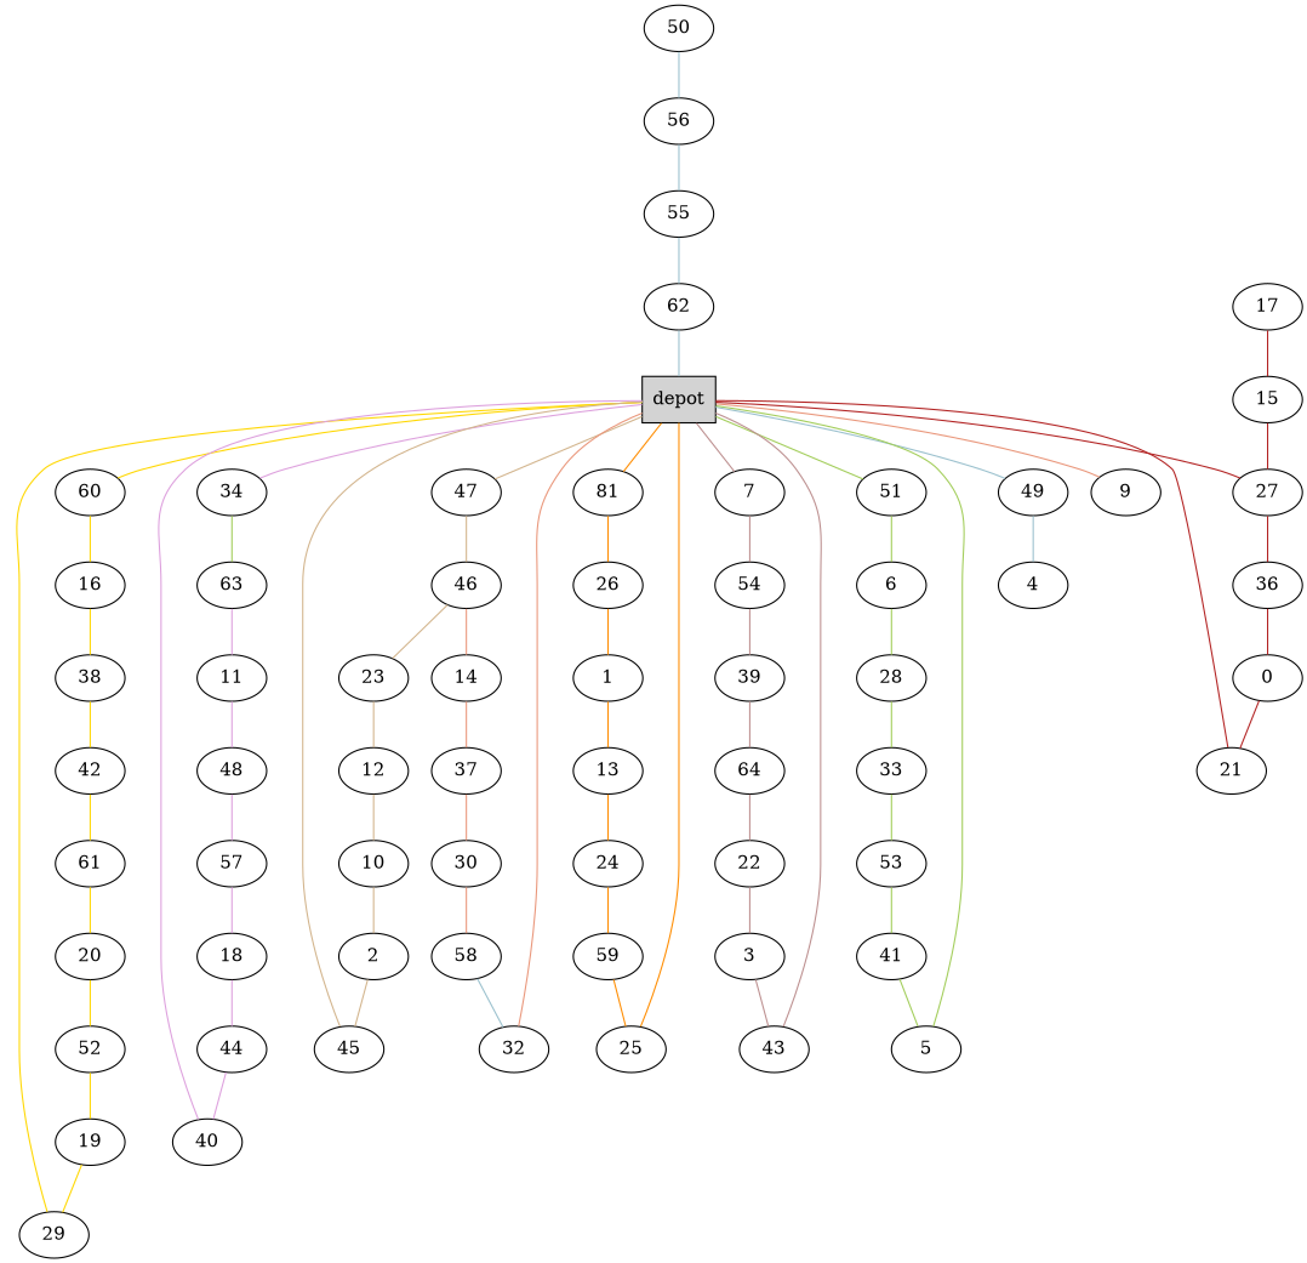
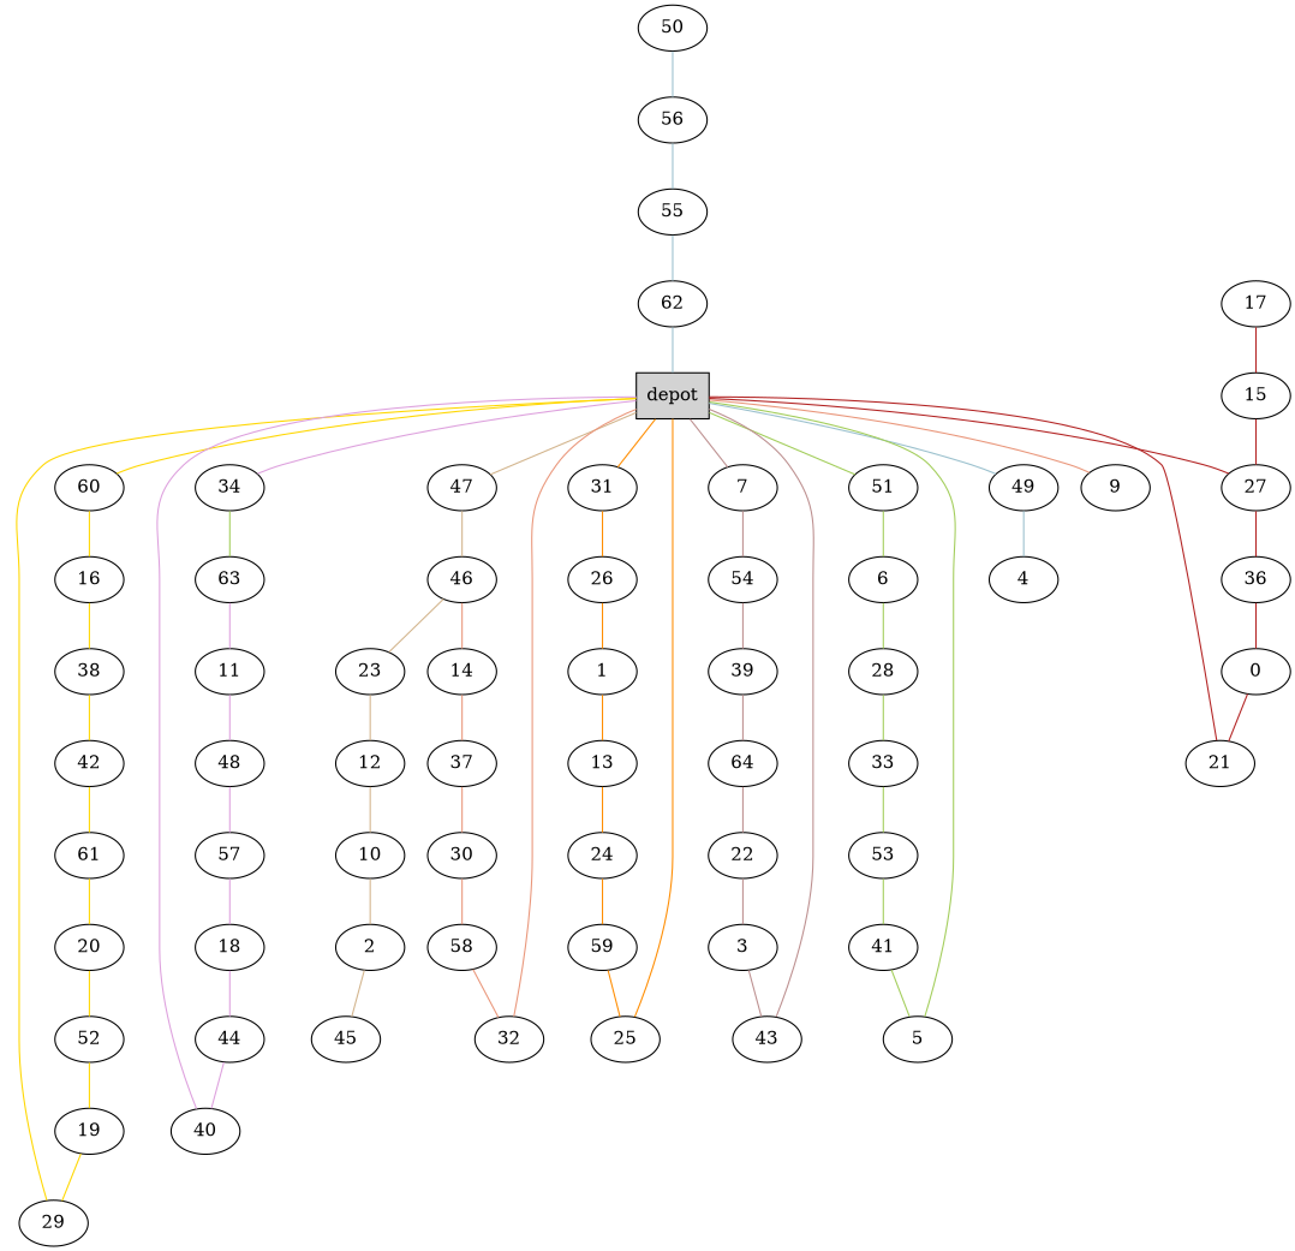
  graph {
    node [shape=ellipse]
    edge [color=gold]
    n1 [label=depot shape=box style=filled]
    9
    60
    34
    47
-   31 [label=81]
+   31
    7
    51
    49
    27
    16
    63
    46
    26
    54
    6
    4
    17
    15
    14
    37
    30
    58
    32
    38
    42
    61
    20
    52
    19
    29
    11
    48
    57
    18
    44
    40
    23
    12
    10
    2
    45
    1
    13
    24
    59
    25
    39
    64
    22
    3
    43
    28
    33
    53
    41
    5
    50
    56
    55
    62
    36
    n63 [label=0]
    21
    n1 -- 9 [color=darksalmon]
    n1 -- 60
    n1 -- 34 [color=plum]
    n1 -- 47 [color=tan]
    n1 -- 31 [color=darkorange]
    n1 -- 7 [color=rosybrown]
    n1 -- 51 [color=darkolivegreen3]
    n1 -- 49 [color=lightblue3]
    n1 -- 27 [color=firebrick]
    60 -- 16
    34 -- 63 [color=darkolivegreen3]
    47 -- 46 [color=tan]
    31 -- 26 [color=darkorange]
    7 -- 54 [color=rosybrown]
    51 -- 6 [color=darkolivegreen3]
    49 -- 4 [color=lightblue3]
    27 -- 36 [color=firebrick]
    16 -- 38
    63 -- 11 [color=plum]
    46 -- 14 [color=darksalmon]
    46 -- 23 [color=tan]
    26 -- 1 [color=darkorange]
    54 -- 39 [color=rosybrown]
    6 -- 28 [color=darkolivegreen3]
    17 -- 15 [color=firebrick]
    15 -- 27 [color=firebrick]
    14 -- 37 [color=darksalmon]
    37 -- 30 [color=darksalmon]
    30 -- 58 [color=darksalmon]
-   58 -- 32 [color=lightblue3]
+   58 -- 32 [color=darksalmon]
    32 -- n1 [color=darksalmon]
    38 -- 42
    42 -- 61
    61 -- 20
    20 -- 52
    52 -- 19
    19 -- 29
    29 -- n1
    11 -- 48 [color=plum]
    48 -- 57 [color=plum]
    57 -- 18 [color=plum]
    18 -- 44 [color=plum]
    44 -- 40 [color=plum]
    40 -- n1 [color=plum]
    23 -- 12 [color=tan]
    12 -- 10 [color=tan]
    10 -- 2 [color=tan]
    2 -- 45 [color=tan]
-   45 -- n1 [color=tan]
    1 -- 13 [color=darkorange]
    13 -- 24 [color=darkorange]
    24 -- 59 [color=darkorange]
    59 -- 25 [color=darkorange]
    25 -- n1 [color=darkorange]
    39 -- 64 [color=rosybrown]
    64 -- 22 [color=rosybrown]
    22 -- 3 [color=rosybrown]
    3 -- 43 [color=rosybrown]
    43 -- n1 [color=rosybrown]
    28 -- 33 [color=darkolivegreen3]
    33 -- 53 [color=darkolivegreen3]
    53 -- 41 [color=darkolivegreen3]
    41 -- 5 [color=darkolivegreen3]
    5 -- n1 [color=darkolivegreen3]
    50 -- 56 [color=lightblue3]
    56 -- 55 [color=lightblue3]
    55 -- 62 [color=lightblue3]
    62 -- n1 [color=lightblue3]
    36 -- n63 [color=firebrick]
    n63 -- 21 [color=firebrick]
    21 -- n1 [color=firebrick]
  }
